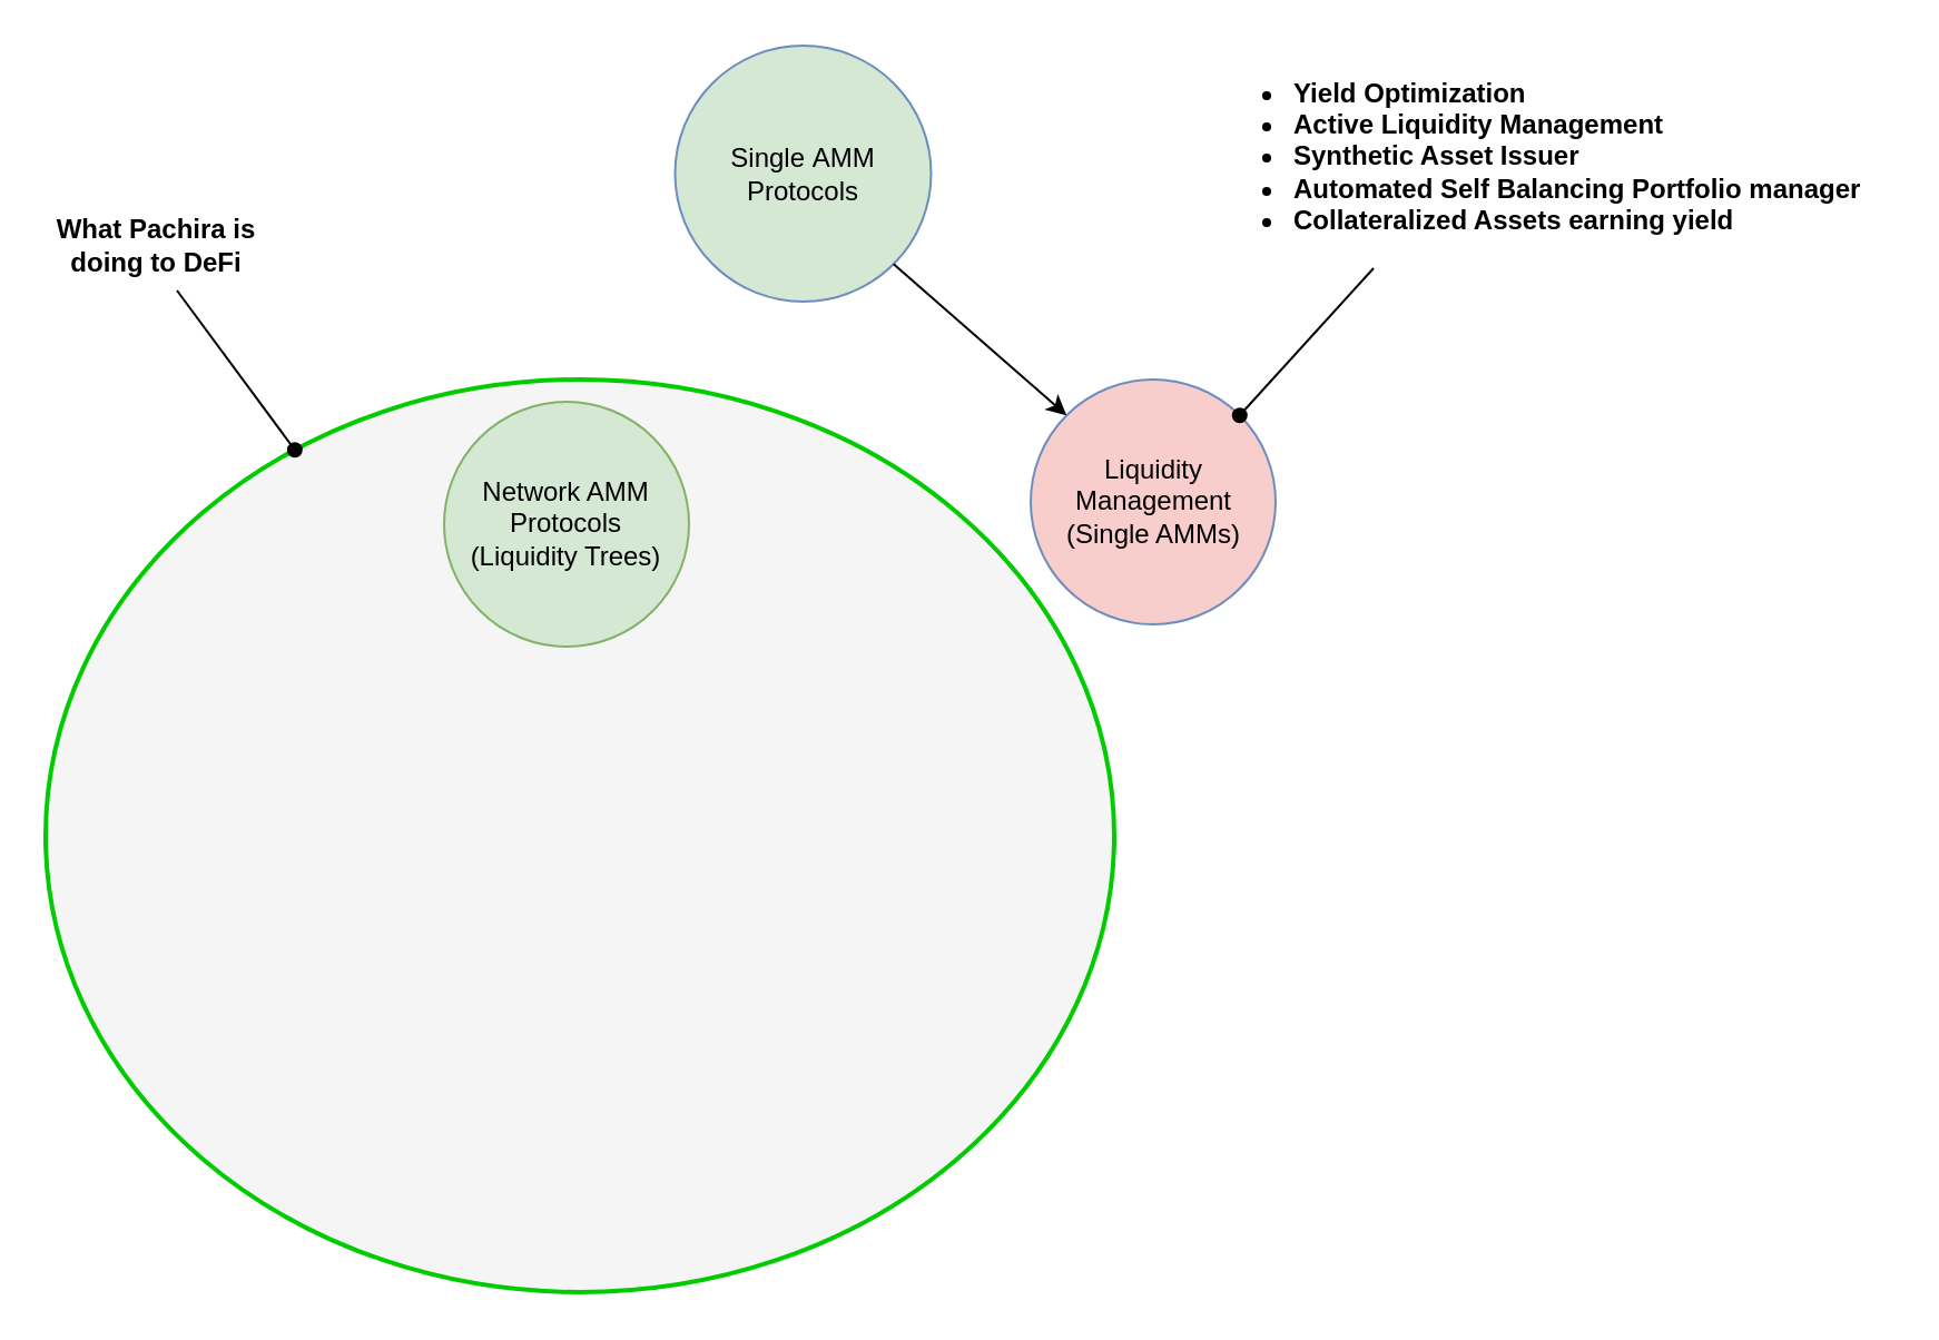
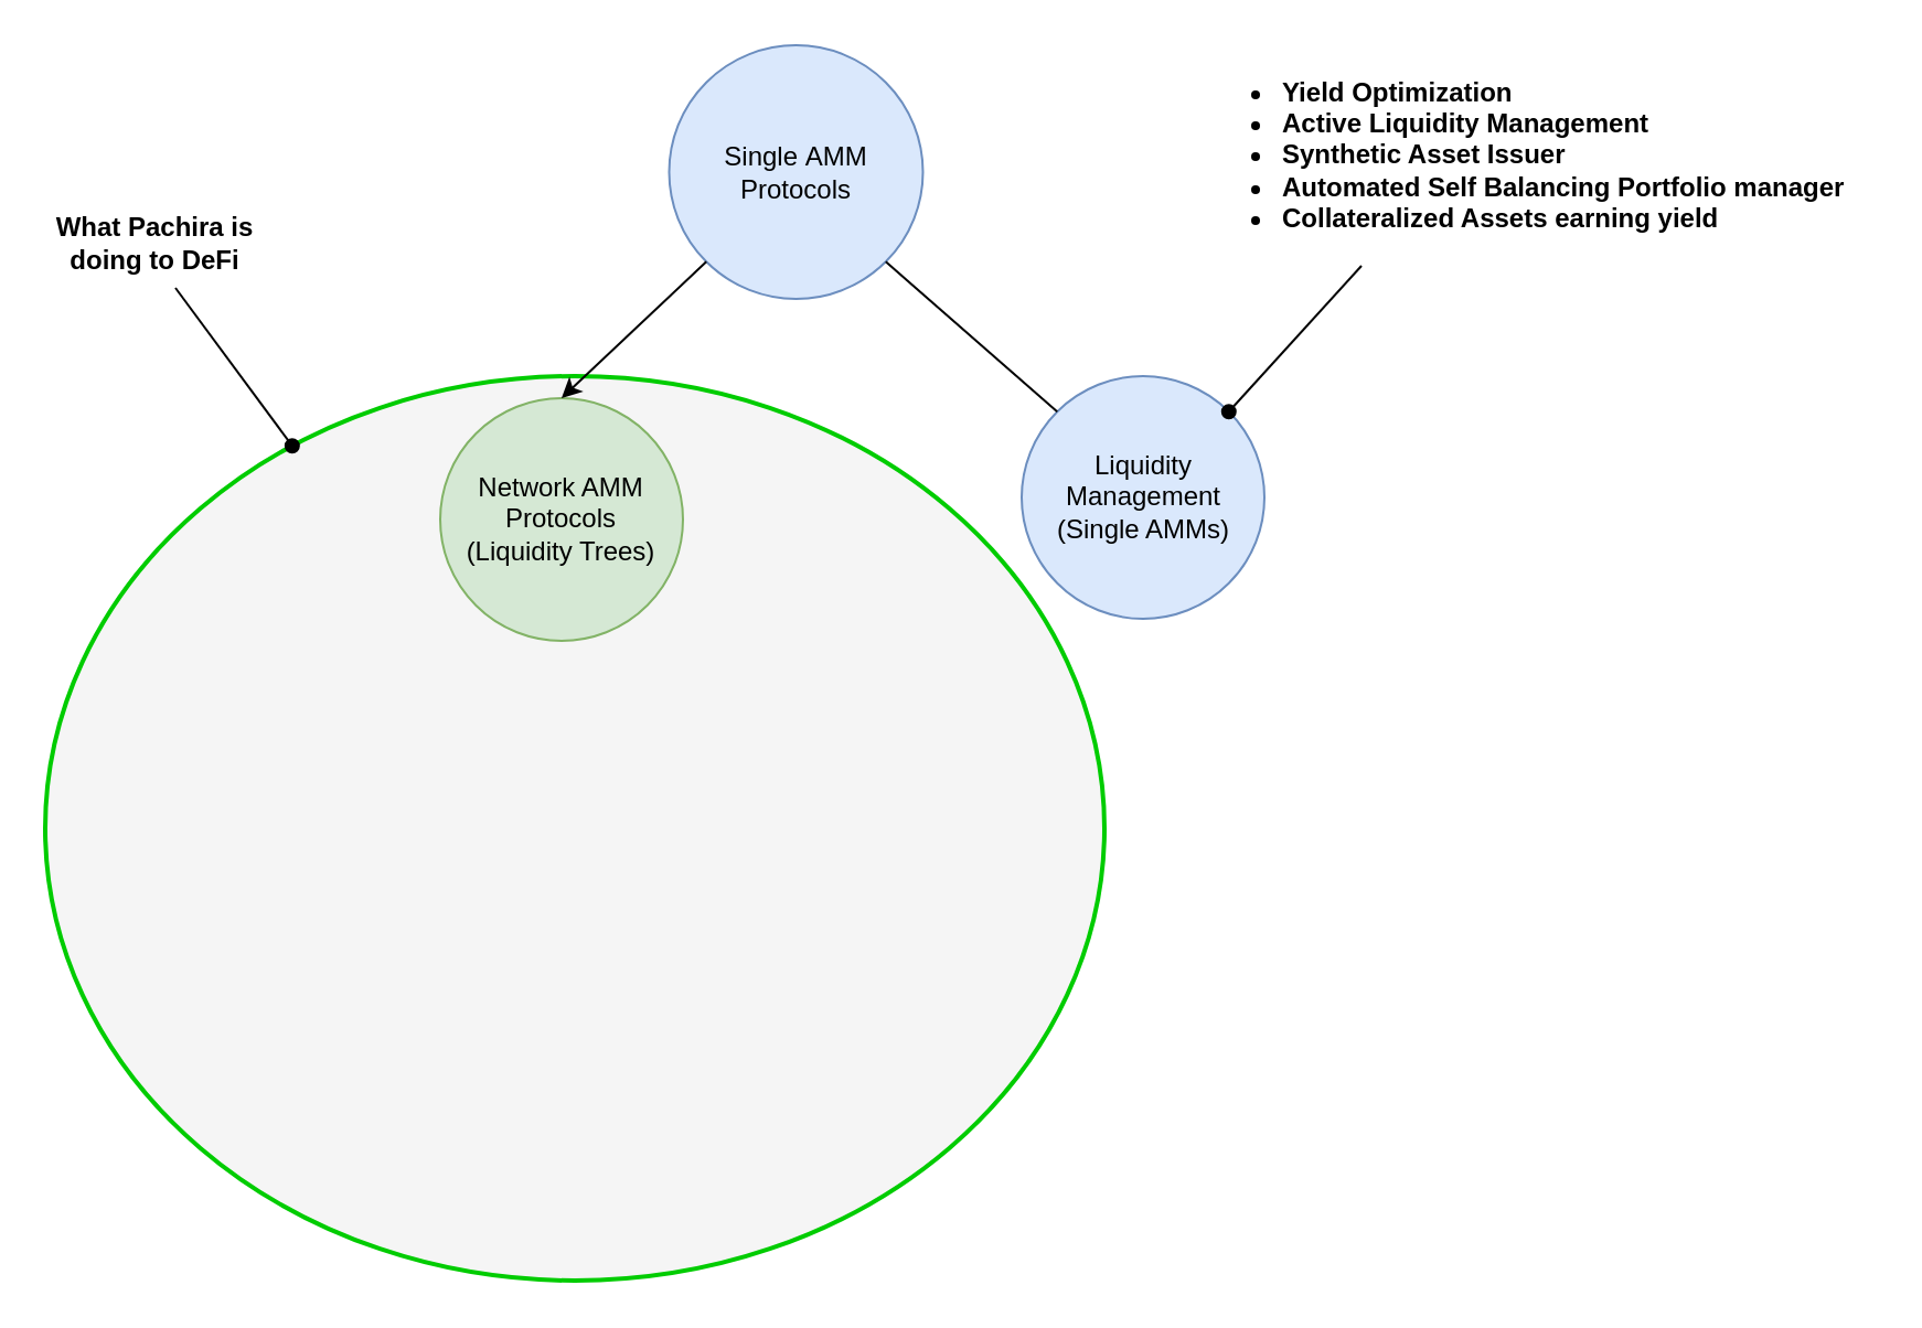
  <mxCell id="0" />
  <mxCell id="1" parent="0" />
  <mxCell id="2" value="" style="ellipse;whiteSpace=wrap;html=1;fillColor=#f5f5f5;strokeColor=#00CC00;fontColor=#333333;strokeWidth=2;" parent="1" vertex="1"><mxGeometry x="20" y="170" width="480" height="410" as="geometry" /></mxCell>
- <mxCell id="3" value="Single&amp;nbsp;AMM&lt;br&gt;Protocols" style="ellipse;whiteSpace=wrap;html=1;aspect=fixed;fillColor=#d5e8d4;strokeColor=#6c8ebf;" parent="1" vertex="1"><mxGeometry x="302.75" y="20" width="115" height="115" as="geometry" /></mxCell>
+ <mxCell id="3" value="Single&amp;nbsp;AMM&lt;br&gt;Protocols" style="ellipse;whiteSpace=wrap;html=1;aspect=fixed;fillColor=#dae8fc;strokeColor=#6c8ebf;" parent="1" vertex="1"><mxGeometry x="302.75" y="20" width="115" height="115" as="geometry" /></mxCell>
  <mxCell id="4" value="Network AMM&lt;br&gt;Protocols&lt;br&gt;(Liquidity Trees)" style="ellipse;whiteSpace=wrap;html=1;aspect=fixed;fillColor=#d5e8d4;strokeColor=#82b366;" parent="1" vertex="1"><mxGeometry x="199" y="180" width="110" height="110" as="geometry" /></mxCell>
- <mxCell id="5" value="Liquidity Management&lt;br&gt;(Single AMMs)" style="ellipse;whiteSpace=wrap;html=1;aspect=fixed;fillColor=#f8cecc;strokeColor=#6c8ebf;" parent="1" vertex="1"><mxGeometry x="462.5" y="170" width="110" height="110" as="geometry" /></mxCell>
- <mxCell id="7" value="" style="endArrow=classic;html=1;rounded=0;exitX=1;exitY=1;exitDx=0;exitDy=0;entryX=0;entryY=0;entryDx=0;entryDy=0;" parent="1" source="3" target="5" edge="1"><mxGeometry width="50" height="50" relative="1" as="geometry"><mxPoint x="499" y="110" as="sourcePoint" /><mxPoint x="549" y="60" as="targetPoint" /></mxGeometry></mxCell>
+ <mxCell id="5" value="Liquidity Management&lt;br&gt;(Single AMMs)" style="ellipse;whiteSpace=wrap;html=1;aspect=fixed;fillColor=#dae8fc;strokeColor=#6c8ebf;" parent="1" vertex="1"><mxGeometry x="462.5" y="170" width="110" height="110" as="geometry" /></mxCell>
+ <mxCell id="6" value="" style="endArrow=classic;html=1;rounded=0;exitX=0;exitY=1;exitDx=0;exitDy=0;entryX=0.5;entryY=0;entryDx=0;entryDy=0;" parent="1" source="3" target="4" edge="1"><mxGeometry width="50" height="50" relative="1" as="geometry"><mxPoint x="179" y="90" as="sourcePoint" /><mxPoint x="149" y="190" as="targetPoint" /></mxGeometry></mxCell>
+ <mxCell id="7" value="" style="endArrow=none;html=1;rounded=0;exitX=1;exitY=1;exitDx=0;exitDy=0;entryX=0;entryY=0;entryDx=0;entryDy=0;" parent="1" source="3" target="5" edge="1"><mxGeometry width="50" height="50" relative="1" as="geometry"><mxPoint x="499" y="110" as="sourcePoint" /><mxPoint x="549" y="60" as="targetPoint" /></mxGeometry></mxCell>
  <mxCell id="8" value="&lt;ul&gt;&lt;li&gt;&lt;b&gt;Yield Optimization&lt;/b&gt;&lt;/li&gt;&lt;li&gt;&lt;b&gt;Active Liquidity Management&lt;/b&gt;&lt;/li&gt;&lt;li&gt;&lt;b&gt;Synthetic Asset Issuer&lt;/b&gt;&lt;/li&gt;&lt;li&gt;&lt;b&gt;Automated Self Balancing Portfolio manager&lt;/b&gt;&lt;/li&gt;&lt;li&gt;&lt;b&gt;Collateralized Assets earning yield&lt;/b&gt;&lt;/li&gt;&lt;/ul&gt;" style="text;html=1;strokeColor=none;fillColor=none;align=left;verticalAlign=middle;whiteSpace=wrap;rounded=0;" parent="1" vertex="1"><mxGeometry x="539" y="20" width="310" height="100" as="geometry" /></mxCell>
  <mxCell id="9" value="" style="endArrow=oval;html=1;rounded=0;entryX=1;entryY=0;entryDx=0;entryDy=0;endFill=1;exitX=0.25;exitY=1;exitDx=0;exitDy=0;" parent="1" source="8" target="5" edge="1"><mxGeometry width="50" height="50" relative="1" as="geometry"><mxPoint x="649" y="30" as="sourcePoint" /><mxPoint x="519" y="30" as="targetPoint" /></mxGeometry></mxCell>
  <mxCell id="10" value="" style="endArrow=oval;html=1;rounded=0;endFill=1;" parent="1" target="2" edge="1"><mxGeometry width="50" height="50" relative="1" as="geometry"><mxPoint x="79" y="130" as="sourcePoint" /><mxPoint x="139" y="90" as="targetPoint" /></mxGeometry></mxCell>
  <mxCell id="11" value="What Pachira is doing to DeFi" style="text;html=1;strokeColor=none;fillColor=none;align=center;verticalAlign=middle;whiteSpace=wrap;rounded=0;fontStyle=1" parent="1" vertex="1"><mxGeometry x="20" y="100" width="100" height="20" as="geometry" /></mxCell>
